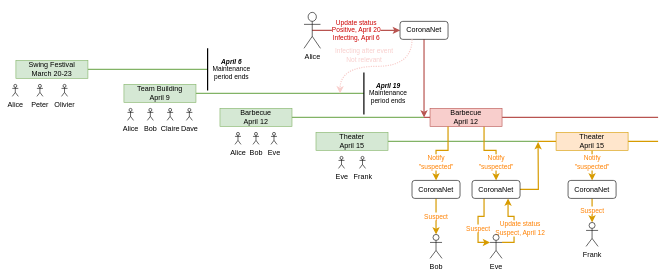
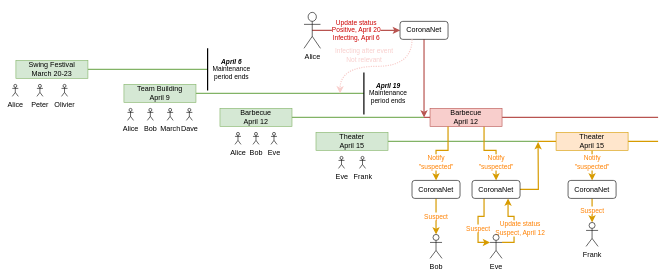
  <mxCell id="0" />
  <mxCell id="1" parent="0" />
  <mxCell id="2" value="Update status&lt;br&gt;Positive, April 20&lt;br&gt;Infecting, April 6" style="edgeStyle=orthogonalEdgeStyle;rounded=0;orthogonalLoop=1;jettySize=auto;html=1;exitX=0.5;exitY=0.5;exitDx=0;exitDy=0;exitPerimeter=0;entryX=0;entryY=0.5;entryDx=0;entryDy=0;strokeWidth=2;fillColor=#f8cecc;strokeColor=#b85450;fontColor=#CC0000;" edge="1" parent="1" source="23" target="25"><mxGeometry relative="1" as="geometry" /></mxCell>
  <mxCell id="3" value="Alice" style="shape=umlActor;verticalLabelPosition=bottom;labelBackgroundColor=#ffffff;verticalAlign=top;html=1;outlineConnect=0;" vertex="1" parent="1"><mxGeometry x="20" y="140" width="10" height="20" as="geometry" /></mxCell>
  <mxCell id="4" value="Barbecue&lt;br&gt;April 12" style="rounded=0;whiteSpace=wrap;html=1;fillColor=#d5e8d4;strokeColor=#82b366;" vertex="1" parent="1"><mxGeometry x="366" y="180" width="120" height="30" as="geometry" /></mxCell>
  <mxCell id="5" value="Swing Festival&lt;br&gt;March 20-23" style="rounded=0;whiteSpace=wrap;html=1;fillColor=#d5e8d4;strokeColor=#82b366;" vertex="1" parent="1"><mxGeometry x="26" y="100" width="120" height="30" as="geometry" /></mxCell>
  <mxCell id="6" value="Team Building&lt;br&gt;April 9" style="rounded=0;whiteSpace=wrap;html=1;fillColor=#d5e8d4;strokeColor=#82b366;" vertex="1" parent="1"><mxGeometry x="206" y="140" width="120" height="30" as="geometry" /></mxCell>
  <mxCell id="7" value="Theater&lt;br&gt;April 15" style="rounded=0;whiteSpace=wrap;html=1;fillColor=#d5e8d4;strokeColor=#82b366;" vertex="1" parent="1"><mxGeometry x="526" y="220" width="120" height="30" as="geometry" /></mxCell>
  <mxCell id="8" value="" style="endArrow=none;html=1;exitX=1;exitY=0.5;exitDx=0;exitDy=0;fillColor=#d5e8d4;strokeColor=#82b366;strokeWidth=2;" edge="1" parent="1" source="5"><mxGeometry width="50" height="50" relative="1" as="geometry"><mxPoint x="626" y="140" as="sourcePoint" /><mxPoint x="346" y="115" as="targetPoint" /></mxGeometry></mxCell>
  <mxCell id="9" value="" style="endArrow=none;html=1;exitX=1;exitY=0.5;exitDx=0;exitDy=0;fillColor=#d5e8d4;strokeColor=#82b366;strokeWidth=2;" edge="1" parent="1" source="6"><mxGeometry width="50" height="50" relative="1" as="geometry"><mxPoint x="356" y="180" as="sourcePoint" /><mxPoint x="606" y="155" as="targetPoint" /></mxGeometry></mxCell>
  <mxCell id="10" value="" style="endArrow=none;html=1;exitX=1;exitY=0.5;exitDx=0;exitDy=0;fillColor=#d5e8d4;strokeColor=#82b366;strokeWidth=2;" edge="1" parent="1" source="4"><mxGeometry width="50" height="50" relative="1" as="geometry"><mxPoint x="296" y="165" as="sourcePoint" /><mxPoint x="706" y="195" as="targetPoint" /></mxGeometry></mxCell>
  <mxCell id="11" value="" style="endArrow=none;html=1;exitX=1;exitY=0.5;exitDx=0;exitDy=0;fillColor=#d5e8d4;strokeColor=#82b366;strokeWidth=2;" edge="1" parent="1" source="7"><mxGeometry width="50" height="50" relative="1" as="geometry"><mxPoint x="651" y="235" as="sourcePoint" /><mxPoint x="896" y="235" as="targetPoint" /></mxGeometry></mxCell>
  <mxCell id="12" value="Alice" style="shape=umlActor;verticalLabelPosition=bottom;labelBackgroundColor=#ffffff;verticalAlign=top;html=1;outlineConnect=0;" vertex="1" parent="1"><mxGeometry x="212" y="180" width="10" height="20" as="geometry" /></mxCell>
  <mxCell id="13" value="Peter" style="shape=umlActor;verticalLabelPosition=bottom;labelBackgroundColor=#ffffff;verticalAlign=top;html=1;outlineConnect=0;" vertex="1" parent="1"><mxGeometry x="61" y="140" width="10" height="20" as="geometry" /></mxCell>
  <mxCell id="14" value="Olivier" style="shape=umlActor;verticalLabelPosition=bottom;labelBackgroundColor=#ffffff;verticalAlign=top;html=1;outlineConnect=0;" vertex="1" parent="1"><mxGeometry x="102" y="140" width="10" height="20" as="geometry" /></mxCell>
  <mxCell id="15" value="Bob" style="shape=umlActor;verticalLabelPosition=bottom;labelBackgroundColor=#ffffff;verticalAlign=top;html=1;outlineConnect=0;" vertex="1" parent="1"><mxGeometry x="245" y="180" width="10" height="20" as="geometry" /></mxCell>
- <mxCell id="16" value="Claire" style="shape=umlActor;verticalLabelPosition=bottom;labelBackgroundColor=#ffffff;verticalAlign=top;html=1;outlineConnect=0;" vertex="1" parent="1"><mxGeometry x="278" y="180" width="10" height="20" as="geometry" /></mxCell>
+ <mxCell id="16" value="March" style="shape=umlActor;verticalLabelPosition=bottom;labelBackgroundColor=#ffffff;verticalAlign=top;html=1;outlineConnect=0;" vertex="1" parent="1"><mxGeometry x="278" y="180" width="10" height="20" as="geometry" /></mxCell>
  <mxCell id="17" value="Dave" style="shape=umlActor;verticalLabelPosition=bottom;labelBackgroundColor=#ffffff;verticalAlign=top;html=1;outlineConnect=0;" vertex="1" parent="1"><mxGeometry x="310" y="180" width="10" height="20" as="geometry" /></mxCell>
  <mxCell id="18" value="Alice" style="shape=umlActor;verticalLabelPosition=bottom;labelBackgroundColor=#ffffff;verticalAlign=top;html=1;outlineConnect=0;" vertex="1" parent="1"><mxGeometry x="391" y="220" width="10" height="20" as="geometry" /></mxCell>
  <mxCell id="19" value="Bob" style="shape=umlActor;verticalLabelPosition=bottom;labelBackgroundColor=#ffffff;verticalAlign=top;html=1;outlineConnect=0;" vertex="1" parent="1"><mxGeometry x="421" y="220" width="10" height="20" as="geometry" /></mxCell>
  <mxCell id="20" value="Eve" style="shape=umlActor;verticalLabelPosition=bottom;labelBackgroundColor=#ffffff;verticalAlign=top;html=1;outlineConnect=0;" vertex="1" parent="1"><mxGeometry x="451" y="220" width="10" height="20" as="geometry" /></mxCell>
  <mxCell id="21" value="Eve" style="shape=umlActor;verticalLabelPosition=bottom;labelBackgroundColor=#ffffff;verticalAlign=top;html=1;outlineConnect=0;" vertex="1" parent="1"><mxGeometry x="563.5" y="260" width="10" height="20" as="geometry" /></mxCell>
  <mxCell id="22" value="Frank" style="shape=umlActor;verticalLabelPosition=bottom;labelBackgroundColor=#ffffff;verticalAlign=top;html=1;outlineConnect=0;" vertex="1" parent="1"><mxGeometry x="598.5" y="260" width="10" height="20" as="geometry" /></mxCell>
  <mxCell id="23" value="Alice" style="shape=umlActor;verticalLabelPosition=bottom;labelBackgroundColor=#ffffff;verticalAlign=top;html=1;outlineConnect=0;" vertex="1" parent="1"><mxGeometry x="506" y="20" width="27.5" height="60" as="geometry" /></mxCell>
  <mxCell id="24" style="edgeStyle=orthogonalEdgeStyle;rounded=0;orthogonalLoop=1;jettySize=auto;html=1;exitX=0.5;exitY=1;exitDx=0;exitDy=0;strokeWidth=2;fontColor=#FF8000;fillColor=#f8cecc;strokeColor=#b85450;" edge="1" parent="1" source="25"><mxGeometry relative="1" as="geometry"><mxPoint x="706" y="195" as="targetPoint" /><mxPoint x="706" y="70" as="sourcePoint" /></mxGeometry></mxCell>
  <mxCell id="25" value="CoronaNet" style="rounded=1;whiteSpace=wrap;html=1;" vertex="1" parent="1"><mxGeometry x="666" y="35" width="80" height="30" as="geometry" /></mxCell>
  <mxCell id="26" style="edgeStyle=orthogonalEdgeStyle;rounded=0;orthogonalLoop=1;jettySize=auto;html=1;exitX=0;exitY=0.5;exitDx=0;exitDy=0;strokeWidth=2;fontColor=#FF8000;fillColor=#f8cecc;strokeColor=#b85450;endArrow=none;endFill=0;" edge="1" parent="1" source="29"><mxGeometry relative="1" as="geometry"><mxPoint x="706" y="195.034" as="targetPoint" /></mxGeometry></mxCell>
  <mxCell id="27" style="edgeStyle=orthogonalEdgeStyle;rounded=0;orthogonalLoop=1;jettySize=auto;html=1;exitX=1;exitY=0.5;exitDx=0;exitDy=0;endArrow=none;endFill=0;strokeWidth=2;fontColor=#FF8000;fillColor=#f8cecc;strokeColor=#b85450;" edge="1" parent="1" source="29"><mxGeometry relative="1" as="geometry"><mxPoint x="1096" y="195" as="targetPoint" /></mxGeometry></mxCell>
  <mxCell id="28" value="Notify&lt;br&gt;&quot;suspected&quot;" style="edgeStyle=orthogonalEdgeStyle;rounded=0;orthogonalLoop=1;jettySize=auto;html=1;exitX=0.75;exitY=1;exitDx=0;exitDy=0;entryX=0.5;entryY=0;entryDx=0;entryDy=0;endArrow=classic;endFill=1;strokeWidth=2;fontColor=#FF8000;fillColor=#ffe6cc;strokeColor=#d79b00;" edge="1" parent="1" source="29" target="34"><mxGeometry x="0.455" relative="1" as="geometry"><Array as="points"><mxPoint x="806" y="250" /><mxPoint x="826" y="250" /></Array><mxPoint as="offset" /></mxGeometry></mxCell>
  <mxCell id="29" value="Barbecue&lt;br&gt;April 12" style="rounded=0;whiteSpace=wrap;html=1;fillColor=#f8cecc;strokeColor=#b85450;" vertex="1" parent="1"><mxGeometry x="716" y="180" width="120" height="30" as="geometry" /></mxCell>
  <mxCell id="30" value="Suspect" style="edgeStyle=orthogonalEdgeStyle;rounded=0;orthogonalLoop=1;jettySize=auto;html=1;exitX=0.5;exitY=1;exitDx=0;exitDy=0;entryX=0.5;entryY=0;entryDx=0;entryDy=0;entryPerimeter=0;endArrow=classic;endFill=1;strokeWidth=2;fontColor=#FF8000;fillColor=#ffe6cc;strokeColor=#d79b00;" edge="1" parent="1" source="31" target="35"><mxGeometry relative="1" as="geometry" /></mxCell>
  <mxCell id="31" value="CoronaNet" style="rounded=1;whiteSpace=wrap;html=1;" vertex="1" parent="1"><mxGeometry x="686" y="300" width="80" height="30" as="geometry" /></mxCell>
  <mxCell id="32" value="Suspect" style="edgeStyle=orthogonalEdgeStyle;rounded=0;orthogonalLoop=1;jettySize=auto;html=1;exitX=0.25;exitY=1;exitDx=0;exitDy=0;entryX=0;entryY=0.333;entryDx=0;entryDy=0;entryPerimeter=0;endArrow=classic;endFill=1;strokeWidth=2;fontColor=#FF8000;fillColor=#ffe6cc;strokeColor=#d79b00;" edge="1" parent="1" source="34" target="38"><mxGeometry x="0.162" relative="1" as="geometry"><mxPoint as="offset" /></mxGeometry></mxCell>
  <mxCell id="33" style="edgeStyle=orthogonalEdgeStyle;rounded=0;orthogonalLoop=1;jettySize=auto;html=1;exitX=1;exitY=0.5;exitDx=0;exitDy=0;endArrow=classic;endFill=1;strokeWidth=2;fontColor=#FF8000;fillColor=#ffe6cc;strokeColor=#d79b00;" edge="1" parent="1" source="34"><mxGeometry relative="1" as="geometry"><mxPoint x="896" y="236" as="targetPoint" /><mxPoint x="866" y="311" as="sourcePoint" /></mxGeometry></mxCell>
  <mxCell id="34" value="CoronaNet" style="rounded=1;whiteSpace=wrap;html=1;" vertex="1" parent="1"><mxGeometry x="786" y="300" width="80" height="30" as="geometry" /></mxCell>
  <mxCell id="35" value="Bob" style="shape=umlActor;verticalLabelPosition=bottom;labelBackgroundColor=#ffffff;verticalAlign=top;html=1;outlineConnect=0;" vertex="1" parent="1"><mxGeometry x="716" y="390" width="20" height="40" as="geometry" /></mxCell>
  <mxCell id="36" value="Notify&lt;br&gt;&quot;suspected&quot;" style="edgeStyle=orthogonalEdgeStyle;rounded=0;orthogonalLoop=1;jettySize=auto;html=1;entryX=0.5;entryY=0;entryDx=0;entryDy=0;endArrow=classic;endFill=1;strokeWidth=2;fontColor=#FF8000;fillColor=#ffe6cc;strokeColor=#d79b00;" edge="1" parent="1" target="31"><mxGeometry x="0.455" relative="1" as="geometry"><mxPoint x="746" y="210" as="sourcePoint" /><Array as="points"><mxPoint x="746" y="250" /><mxPoint x="726" y="250" /></Array><mxPoint as="offset" /></mxGeometry></mxCell>
  <mxCell id="37" value="Update status&lt;br&gt;Suspect, April 12" style="edgeStyle=orthogonalEdgeStyle;rounded=0;orthogonalLoop=1;jettySize=auto;html=1;exitX=1;exitY=0.333;exitDx=0;exitDy=0;exitPerimeter=0;entryX=0.75;entryY=1;entryDx=0;entryDy=0;endArrow=classic;endFill=1;strokeWidth=2;fontColor=#FF8000;fillColor=#ffe6cc;strokeColor=#d79b00;" edge="1" parent="1" source="38" target="34"><mxGeometry x="-0.162" y="-10" relative="1" as="geometry"><mxPoint as="offset" /></mxGeometry></mxCell>
  <mxCell id="38" value="Eve" style="shape=umlActor;verticalLabelPosition=bottom;labelBackgroundColor=#ffffff;verticalAlign=top;html=1;outlineConnect=0;" vertex="1" parent="1"><mxGeometry x="816" y="390" width="20" height="40" as="geometry" /></mxCell>
  <mxCell id="39" value="&lt;font color=&quot;#ff8000&quot;&gt;Notify&lt;br&gt;&quot;suspected&quot;&lt;/font&gt;" style="edgeStyle=orthogonalEdgeStyle;rounded=0;orthogonalLoop=1;jettySize=auto;html=1;exitX=0.5;exitY=1;exitDx=0;exitDy=0;entryX=0.5;entryY=0;entryDx=0;entryDy=0;endArrow=classic;endFill=1;strokeWidth=2;fontColor=#CC0000;fillColor=#ffe6cc;strokeColor=#d79b00;" edge="1" parent="1" source="42" target="44"><mxGeometry x="-0.2" relative="1" as="geometry"><mxPoint as="offset" /></mxGeometry></mxCell>
  <mxCell id="40" style="edgeStyle=orthogonalEdgeStyle;rounded=0;orthogonalLoop=1;jettySize=auto;html=1;exitX=0;exitY=0.5;exitDx=0;exitDy=0;endArrow=none;endFill=0;strokeWidth=2;fontColor=#FF8000;fillColor=#ffe6cc;strokeColor=#d79b00;" edge="1" parent="1" source="42"><mxGeometry relative="1" as="geometry"><mxPoint x="896" y="235.048" as="targetPoint" /></mxGeometry></mxCell>
  <mxCell id="41" style="edgeStyle=orthogonalEdgeStyle;rounded=0;orthogonalLoop=1;jettySize=auto;html=1;exitX=1;exitY=0.5;exitDx=0;exitDy=0;endArrow=none;endFill=0;strokeWidth=2;fontColor=#FF8000;fillColor=#ffe6cc;strokeColor=#d79b00;" edge="1" parent="1" source="42"><mxGeometry relative="1" as="geometry"><mxPoint x="1096" y="235.048" as="targetPoint" /></mxGeometry></mxCell>
  <mxCell id="42" value="Theater&lt;br&gt;April 15" style="rounded=0;whiteSpace=wrap;html=1;fillColor=#ffe6cc;strokeColor=#d79b00;" vertex="1" parent="1"><mxGeometry x="926" y="220" width="120" height="30" as="geometry" /></mxCell>
  <mxCell id="43" value="Suspect" style="edgeStyle=orthogonalEdgeStyle;rounded=0;orthogonalLoop=1;jettySize=auto;html=1;exitX=0.5;exitY=1;exitDx=0;exitDy=0;entryX=0.5;entryY=0;entryDx=0;entryDy=0;entryPerimeter=0;endArrow=classic;endFill=1;strokeWidth=2;fontColor=#FF8000;fillColor=#ffe6cc;strokeColor=#d79b00;" edge="1" parent="1" source="44" target="45"><mxGeometry relative="1" as="geometry" /></mxCell>
  <mxCell id="44" value="CoronaNet" style="rounded=1;whiteSpace=wrap;html=1;" vertex="1" parent="1"><mxGeometry x="946" y="300" width="80" height="30" as="geometry" /></mxCell>
  <mxCell id="45" value="Frank" style="shape=umlActor;verticalLabelPosition=bottom;labelBackgroundColor=#ffffff;verticalAlign=top;html=1;outlineConnect=0;" vertex="1" parent="1"><mxGeometry x="976" y="370" width="20" height="40" as="geometry" /></mxCell>
  <mxCell id="46" value="&lt;b&gt;&lt;i&gt;April 6&lt;/i&gt;&lt;/b&gt;&lt;br&gt;Maintenance&lt;br&gt;period ends" style="endArrow=none;html=1;labelBackgroundColor=none;strokeWidth=2;fontColor=#000000;fillColor=#f5f5f5;strokeColor=#000000;" edge="1" parent="1"><mxGeometry y="-40" width="50" height="50" relative="1" as="geometry"><mxPoint x="345.41" y="150" as="sourcePoint" /><mxPoint x="345.41" y="80" as="targetPoint" /><mxPoint as="offset" /></mxGeometry></mxCell>
  <mxCell id="47" value="&lt;b&gt;&lt;i&gt;April 19&lt;/i&gt;&lt;/b&gt;&lt;br&gt;Maintenance&lt;br&gt;period ends" style="endArrow=none;html=1;labelBackgroundColor=none;strokeWidth=2;fontColor=#000000;fillColor=#f5f5f5;strokeColor=#000000;" edge="1" parent="1"><mxGeometry y="-40" width="50" height="50" relative="1" as="geometry"><mxPoint x="605.81" y="190" as="sourcePoint" /><mxPoint x="605.81" y="120" as="targetPoint" /><mxPoint as="offset" /></mxGeometry></mxCell>
  <mxCell id="48" value="Infecting after event&lt;br&gt;Not relevant" style="edgeStyle=orthogonalEdgeStyle;orthogonalLoop=1;jettySize=auto;html=1;exitX=0.25;exitY=1;exitDx=0;exitDy=0;endArrow=classic;endFill=1;strokeWidth=2;fontColor=#F8CECC;curved=1;fillColor=#f8cecc;strokeColor=#F8CECC;dashed=1;dashPattern=1 1;" edge="1" parent="1" source="25"><mxGeometry x="0.196" y="-18" relative="1" as="geometry"><mxPoint x="566" y="155" as="targetPoint" /><mxPoint x="686" y="70" as="sourcePoint" /><mxPoint as="offset" /></mxGeometry></mxCell>
